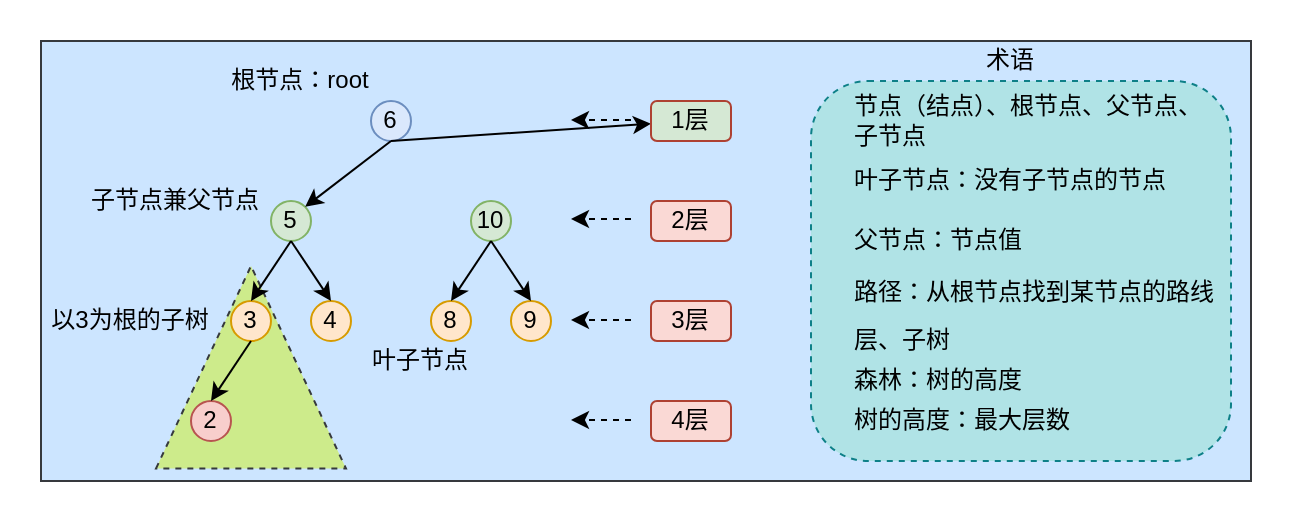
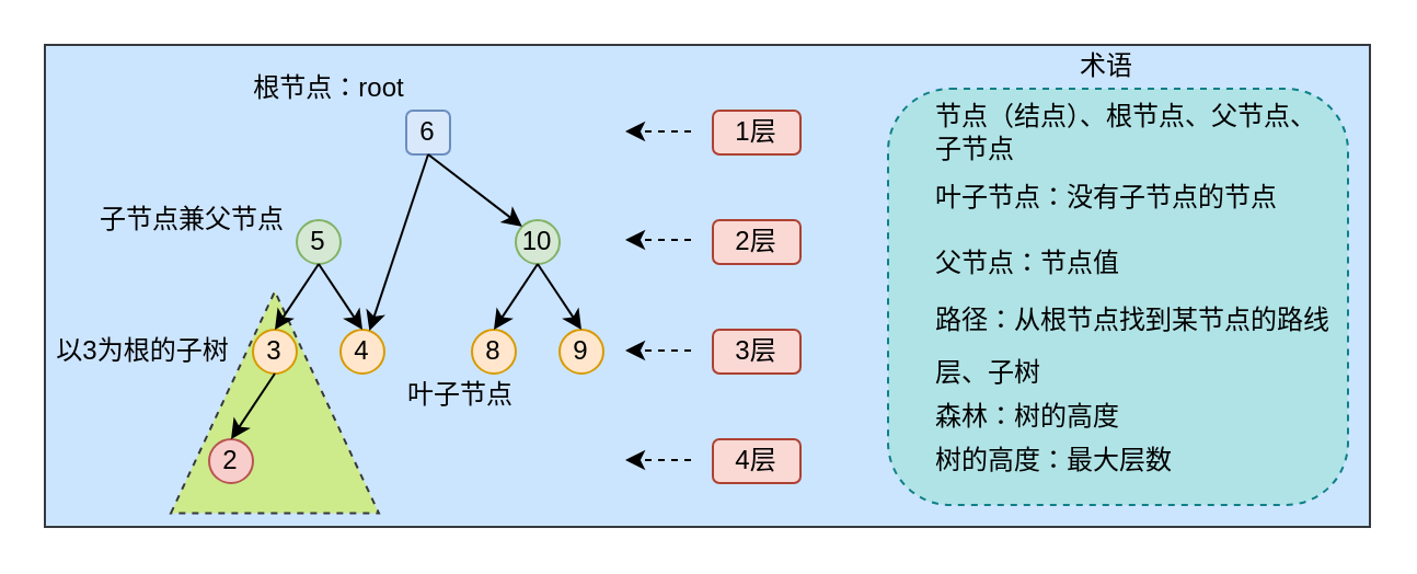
  <mxCell id="0" />
  <mxCell id="1" parent="0" />
  <mxCell id="2" value="" style="rounded=0;whiteSpace=wrap;html=1;fillColor=#cce5ff;strokeColor=#36393d;" vertex="1" parent="1"><mxGeometry x="20" y="20" width="605" height="220" as="geometry" /></mxCell>
  <mxCell id="3" value="" style="rounded=1;whiteSpace=wrap;html=1;dashed=1;fillColor=#b0e3e6;strokeColor=#0e8088;" vertex="1" parent="1"><mxGeometry x="405" y="40" width="210" height="190" as="geometry" /></mxCell>
  <mxCell id="4" value="" style="triangle;whiteSpace=wrap;html=1;rotation=-90;dashed=1;fillColor=#cdeb8b;strokeColor=#36393d;" vertex="1" parent="1"><mxGeometry x="74.37" y="135.63" width="101.25" height="95" as="geometry" /></mxCell>
- <mxCell id="5" value="6" style="ellipse;whiteSpace=wrap;html=1;aspect=fixed;fillColor=#dae8fc;strokeColor=#6c8ebf;" vertex="1" parent="1"><mxGeometry x="185" y="50" width="20" height="20" as="geometry" /></mxCell>
+ <mxCell id="5" value="6" style="whiteSpace=wrap;html=1;aspect=fixed;fillColor=#dae8fc;strokeColor=#6c8ebf;rounded=1;" vertex="1" parent="1"><mxGeometry x="185" y="50" width="20" height="20" as="geometry" /></mxCell>
  <mxCell id="6" value="4" style="ellipse;whiteSpace=wrap;html=1;aspect=fixed;fillColor=#ffe6cc;strokeColor=#d79b00;" vertex="1" parent="1"><mxGeometry x="155" y="150" width="20" height="20" as="geometry" /></mxCell>
  <mxCell id="7" value="10" style="ellipse;whiteSpace=wrap;html=1;aspect=fixed;fillColor=#d5e8d4;strokeColor=#82b366;" vertex="1" parent="1"><mxGeometry x="235" y="100" width="20" height="20" as="geometry" /></mxCell>
  <mxCell id="8" value="2" style="ellipse;whiteSpace=wrap;html=1;aspect=fixed;fillColor=#f8cecc;strokeColor=#b85450;" vertex="1" parent="1"><mxGeometry x="95" y="200" width="20" height="20" as="geometry" /></mxCell>
  <mxCell id="9" value="3" style="ellipse;whiteSpace=wrap;html=1;aspect=fixed;fillColor=#ffe6cc;strokeColor=#d79b00;" vertex="1" parent="1"><mxGeometry x="115" y="150" width="20" height="20" as="geometry" /></mxCell>
  <mxCell id="10" value="5" style="ellipse;whiteSpace=wrap;html=1;aspect=fixed;fillColor=#d5e8d4;strokeColor=#82b366;" vertex="1" parent="1"><mxGeometry x="135" y="100" width="20" height="20" as="geometry" /></mxCell>
- <mxCell id="11" value="" style="endArrow=classic;html=1;entryX=1;entryY=0;entryDx=0;entryDy=0;exitX=0.5;exitY=1;exitDx=0;exitDy=0;" edge="1" parent="1" source="5" target="10"><mxGeometry width="50" height="50" relative="1" as="geometry"><mxPoint x="175" y="70" as="sourcePoint" /><mxPoint x="185" y="90" as="targetPoint" /></mxGeometry></mxCell>
- <mxCell id="12" value="" style="endArrow=classic;html=1;exitX=0.5;exitY=1;exitDx=0;exitDy=0;" edge="1" parent="1" source="5" target="20"><mxGeometry width="50" height="50" relative="1" as="geometry"><mxPoint x="212.929" y="74.141" as="sourcePoint" /><mxPoint x="177.071" y="99.999" as="targetPoint" /></mxGeometry></mxCell>
+ <mxCell id="11" value="" style="endArrow=classic;html=1;exitX=0.5;exitY=1;exitDx=0;exitDy=0;" edge="1" parent="1" source="5" target="6"><mxGeometry width="50" height="50" relative="1" as="geometry"><mxPoint x="175" y="70" as="sourcePoint" /><mxPoint x="185" y="90" as="targetPoint" /></mxGeometry></mxCell>
+ <mxCell id="12" value="" style="endArrow=classic;html=1;entryX=0;entryY=0;entryDx=0;entryDy=0;exitX=0.5;exitY=1;exitDx=0;exitDy=0;" edge="1" parent="1" source="5" target="7"><mxGeometry width="50" height="50" relative="1" as="geometry"><mxPoint x="212.929" y="74.141" as="sourcePoint" /><mxPoint x="177.071" y="99.999" as="targetPoint" /></mxGeometry></mxCell>
  <mxCell id="13" value="" style="endArrow=classic;html=1;" edge="1" parent="1"><mxGeometry width="50" height="50" relative="1" as="geometry"><mxPoint x="145" y="120" as="sourcePoint" /><mxPoint x="125" y="150" as="targetPoint" /></mxGeometry></mxCell>
  <mxCell id="14" value="" style="endArrow=classic;html=1;" edge="1" parent="1"><mxGeometry width="50" height="50" relative="1" as="geometry"><mxPoint x="145" y="120" as="sourcePoint" /><mxPoint x="165" y="150" as="targetPoint" /></mxGeometry></mxCell>
  <mxCell id="15" value="9" style="ellipse;whiteSpace=wrap;html=1;aspect=fixed;fillColor=#ffe6cc;strokeColor=#d79b00;" vertex="1" parent="1"><mxGeometry x="255" y="150" width="20" height="20" as="geometry" /></mxCell>
  <mxCell id="16" value="8" style="ellipse;whiteSpace=wrap;html=1;aspect=fixed;fillColor=#ffe6cc;strokeColor=#d79b00;" vertex="1" parent="1"><mxGeometry x="215" y="150" width="20" height="20" as="geometry" /></mxCell>
  <mxCell id="17" value="" style="endArrow=classic;html=1;" edge="1" parent="1"><mxGeometry width="50" height="50" relative="1" as="geometry"><mxPoint x="245" y="120" as="sourcePoint" /><mxPoint x="225" y="150" as="targetPoint" /></mxGeometry></mxCell>
  <mxCell id="18" value="" style="endArrow=classic;html=1;" edge="1" parent="1"><mxGeometry width="50" height="50" relative="1" as="geometry"><mxPoint x="245" y="120" as="sourcePoint" /><mxPoint x="265" y="150" as="targetPoint" /></mxGeometry></mxCell>
  <mxCell id="19" value="" style="endArrow=classic;html=1;" edge="1" parent="1"><mxGeometry width="50" height="50" relative="1" as="geometry"><mxPoint x="125" y="170" as="sourcePoint" /><mxPoint x="105" y="200" as="targetPoint" /></mxGeometry></mxCell>
- <mxCell id="20" value="1层" style="rounded=1;whiteSpace=wrap;html=1;fillColor=#d5e8d4;strokeColor=#ae4132;" vertex="1" parent="1"><mxGeometry x="325" y="50" width="40" height="20" as="geometry" /></mxCell>
+ <mxCell id="20" value="1层" style="rounded=1;whiteSpace=wrap;html=1;fillColor=#fad9d5;strokeColor=#ae4132;" vertex="1" parent="1"><mxGeometry x="325" y="50" width="40" height="20" as="geometry" /></mxCell>
  <mxCell id="21" value="3层" style="rounded=1;whiteSpace=wrap;html=1;fillColor=#fad9d5;strokeColor=#ae4132;" vertex="1" parent="1"><mxGeometry x="325" y="150" width="40" height="20" as="geometry" /></mxCell>
  <mxCell id="22" value="2层" style="rounded=1;whiteSpace=wrap;html=1;fillColor=#fad9d5;strokeColor=#ae4132;" vertex="1" parent="1"><mxGeometry x="325" y="100" width="40" height="20" as="geometry" /></mxCell>
  <mxCell id="23" value="4层" style="rounded=1;whiteSpace=wrap;html=1;fillColor=#fad9d5;strokeColor=#ae4132;" vertex="1" parent="1"><mxGeometry x="325" y="200" width="40" height="20" as="geometry" /></mxCell>
  <mxCell id="24" value="根节点：root" style="text;html=1;strokeColor=none;fillColor=none;align=center;verticalAlign=middle;whiteSpace=wrap;rounded=0;" vertex="1" parent="1"><mxGeometry x="105" y="30" width="90" height="20" as="geometry" /></mxCell>
  <mxCell id="25" value="子节点兼父节点" style="text;html=1;strokeColor=none;fillColor=none;align=center;verticalAlign=middle;whiteSpace=wrap;rounded=0;" vertex="1" parent="1"><mxGeometry x="40" y="90" width="95" height="20" as="geometry" /></mxCell>
  <mxCell id="26" value="以3为根的子树" style="text;html=1;strokeColor=none;fillColor=none;align=center;verticalAlign=middle;whiteSpace=wrap;rounded=0;dashed=1;" vertex="1" parent="1"><mxGeometry x="20" y="150" width="90" height="20" as="geometry" /></mxCell>
  <mxCell id="27" value="叶子节点" style="text;html=1;strokeColor=none;fillColor=none;align=center;verticalAlign=middle;whiteSpace=wrap;rounded=0;dashed=1;" vertex="1" parent="1"><mxGeometry x="185" y="170" width="50" height="20" as="geometry" /></mxCell>
  <mxCell id="28" value="" style="endArrow=classic;html=1;dashed=1;" edge="1" parent="1"><mxGeometry width="50" height="50" relative="1" as="geometry"><mxPoint x="315" y="59.5" as="sourcePoint" /><mxPoint x="285" y="59.5" as="targetPoint" /><Array as="points"><mxPoint x="315" y="59.5" /></Array></mxGeometry></mxCell>
  <mxCell id="29" value="" style="endArrow=classic;html=1;dashed=1;" edge="1" parent="1"><mxGeometry width="50" height="50" relative="1" as="geometry"><mxPoint x="315" y="109" as="sourcePoint" /><mxPoint x="285" y="109" as="targetPoint" /><Array as="points"><mxPoint x="315" y="109" /></Array></mxGeometry></mxCell>
  <mxCell id="30" value="" style="endArrow=classic;html=1;dashed=1;" edge="1" parent="1"><mxGeometry width="50" height="50" relative="1" as="geometry"><mxPoint x="315" y="159.5" as="sourcePoint" /><mxPoint x="285" y="159.5" as="targetPoint" /><Array as="points"><mxPoint x="315" y="159.5" /></Array></mxGeometry></mxCell>
  <mxCell id="31" value="" style="endArrow=classic;html=1;dashed=1;" edge="1" parent="1"><mxGeometry width="50" height="50" relative="1" as="geometry"><mxPoint x="315" y="209.5" as="sourcePoint" /><mxPoint x="285" y="209.5" as="targetPoint" /><Array as="points"><mxPoint x="315" y="209.5" /></Array></mxGeometry></mxCell>
  <mxCell id="32" value="节点（结点）、根节点、父节点、子节点" style="text;html=1;strokeColor=none;fillColor=none;align=left;verticalAlign=middle;whiteSpace=wrap;rounded=0;dashed=1;" vertex="1" parent="1"><mxGeometry x="425" y="50" width="180" height="20" as="geometry" /></mxCell>
  <mxCell id="33" value="叶子节点：没有子节点的节点" style="text;html=1;strokeColor=none;fillColor=none;align=left;verticalAlign=middle;whiteSpace=wrap;rounded=0;dashed=1;" vertex="1" parent="1"><mxGeometry x="425" y="80" width="160" height="20" as="geometry" /></mxCell>
  <mxCell id="34" value="父节点：节点值" style="text;html=1;strokeColor=none;fillColor=none;align=left;verticalAlign=middle;whiteSpace=wrap;rounded=0;dashed=1;" vertex="1" parent="1"><mxGeometry x="425" y="110" width="100" height="20" as="geometry" /></mxCell>
  <mxCell id="35" value="路径：从根节点找到某节点的路线" style="text;html=1;strokeColor=none;fillColor=none;align=left;verticalAlign=middle;whiteSpace=wrap;rounded=0;dashed=1;" vertex="1" parent="1"><mxGeometry x="425" y="135.63" width="190" height="20" as="geometry" /></mxCell>
  <mxCell id="36" value="层、子树" style="text;html=1;strokeColor=none;fillColor=none;align=left;verticalAlign=middle;whiteSpace=wrap;rounded=0;dashed=1;" vertex="1" parent="1"><mxGeometry x="425" y="160" width="55" height="20" as="geometry" /></mxCell>
  <mxCell id="37" value="森林：树的高度" style="text;html=1;strokeColor=none;fillColor=none;align=left;verticalAlign=middle;whiteSpace=wrap;rounded=0;dashed=1;" vertex="1" parent="1"><mxGeometry x="425" y="180" width="140" height="20" as="geometry" /></mxCell>
  <mxCell id="38" value="树的高度：最大层数" style="text;html=1;strokeColor=none;fillColor=none;align=left;verticalAlign=middle;whiteSpace=wrap;rounded=0;dashed=1;" vertex="1" parent="1"><mxGeometry x="425" y="200" width="140" height="20" as="geometry" /></mxCell>
  <mxCell id="39" value="术语" style="text;html=1;strokeColor=none;fillColor=none;align=center;verticalAlign=middle;whiteSpace=wrap;rounded=0;dashed=1;" vertex="1" parent="1"><mxGeometry x="485" y="20" width="40" height="20" as="geometry" /></mxCell>
